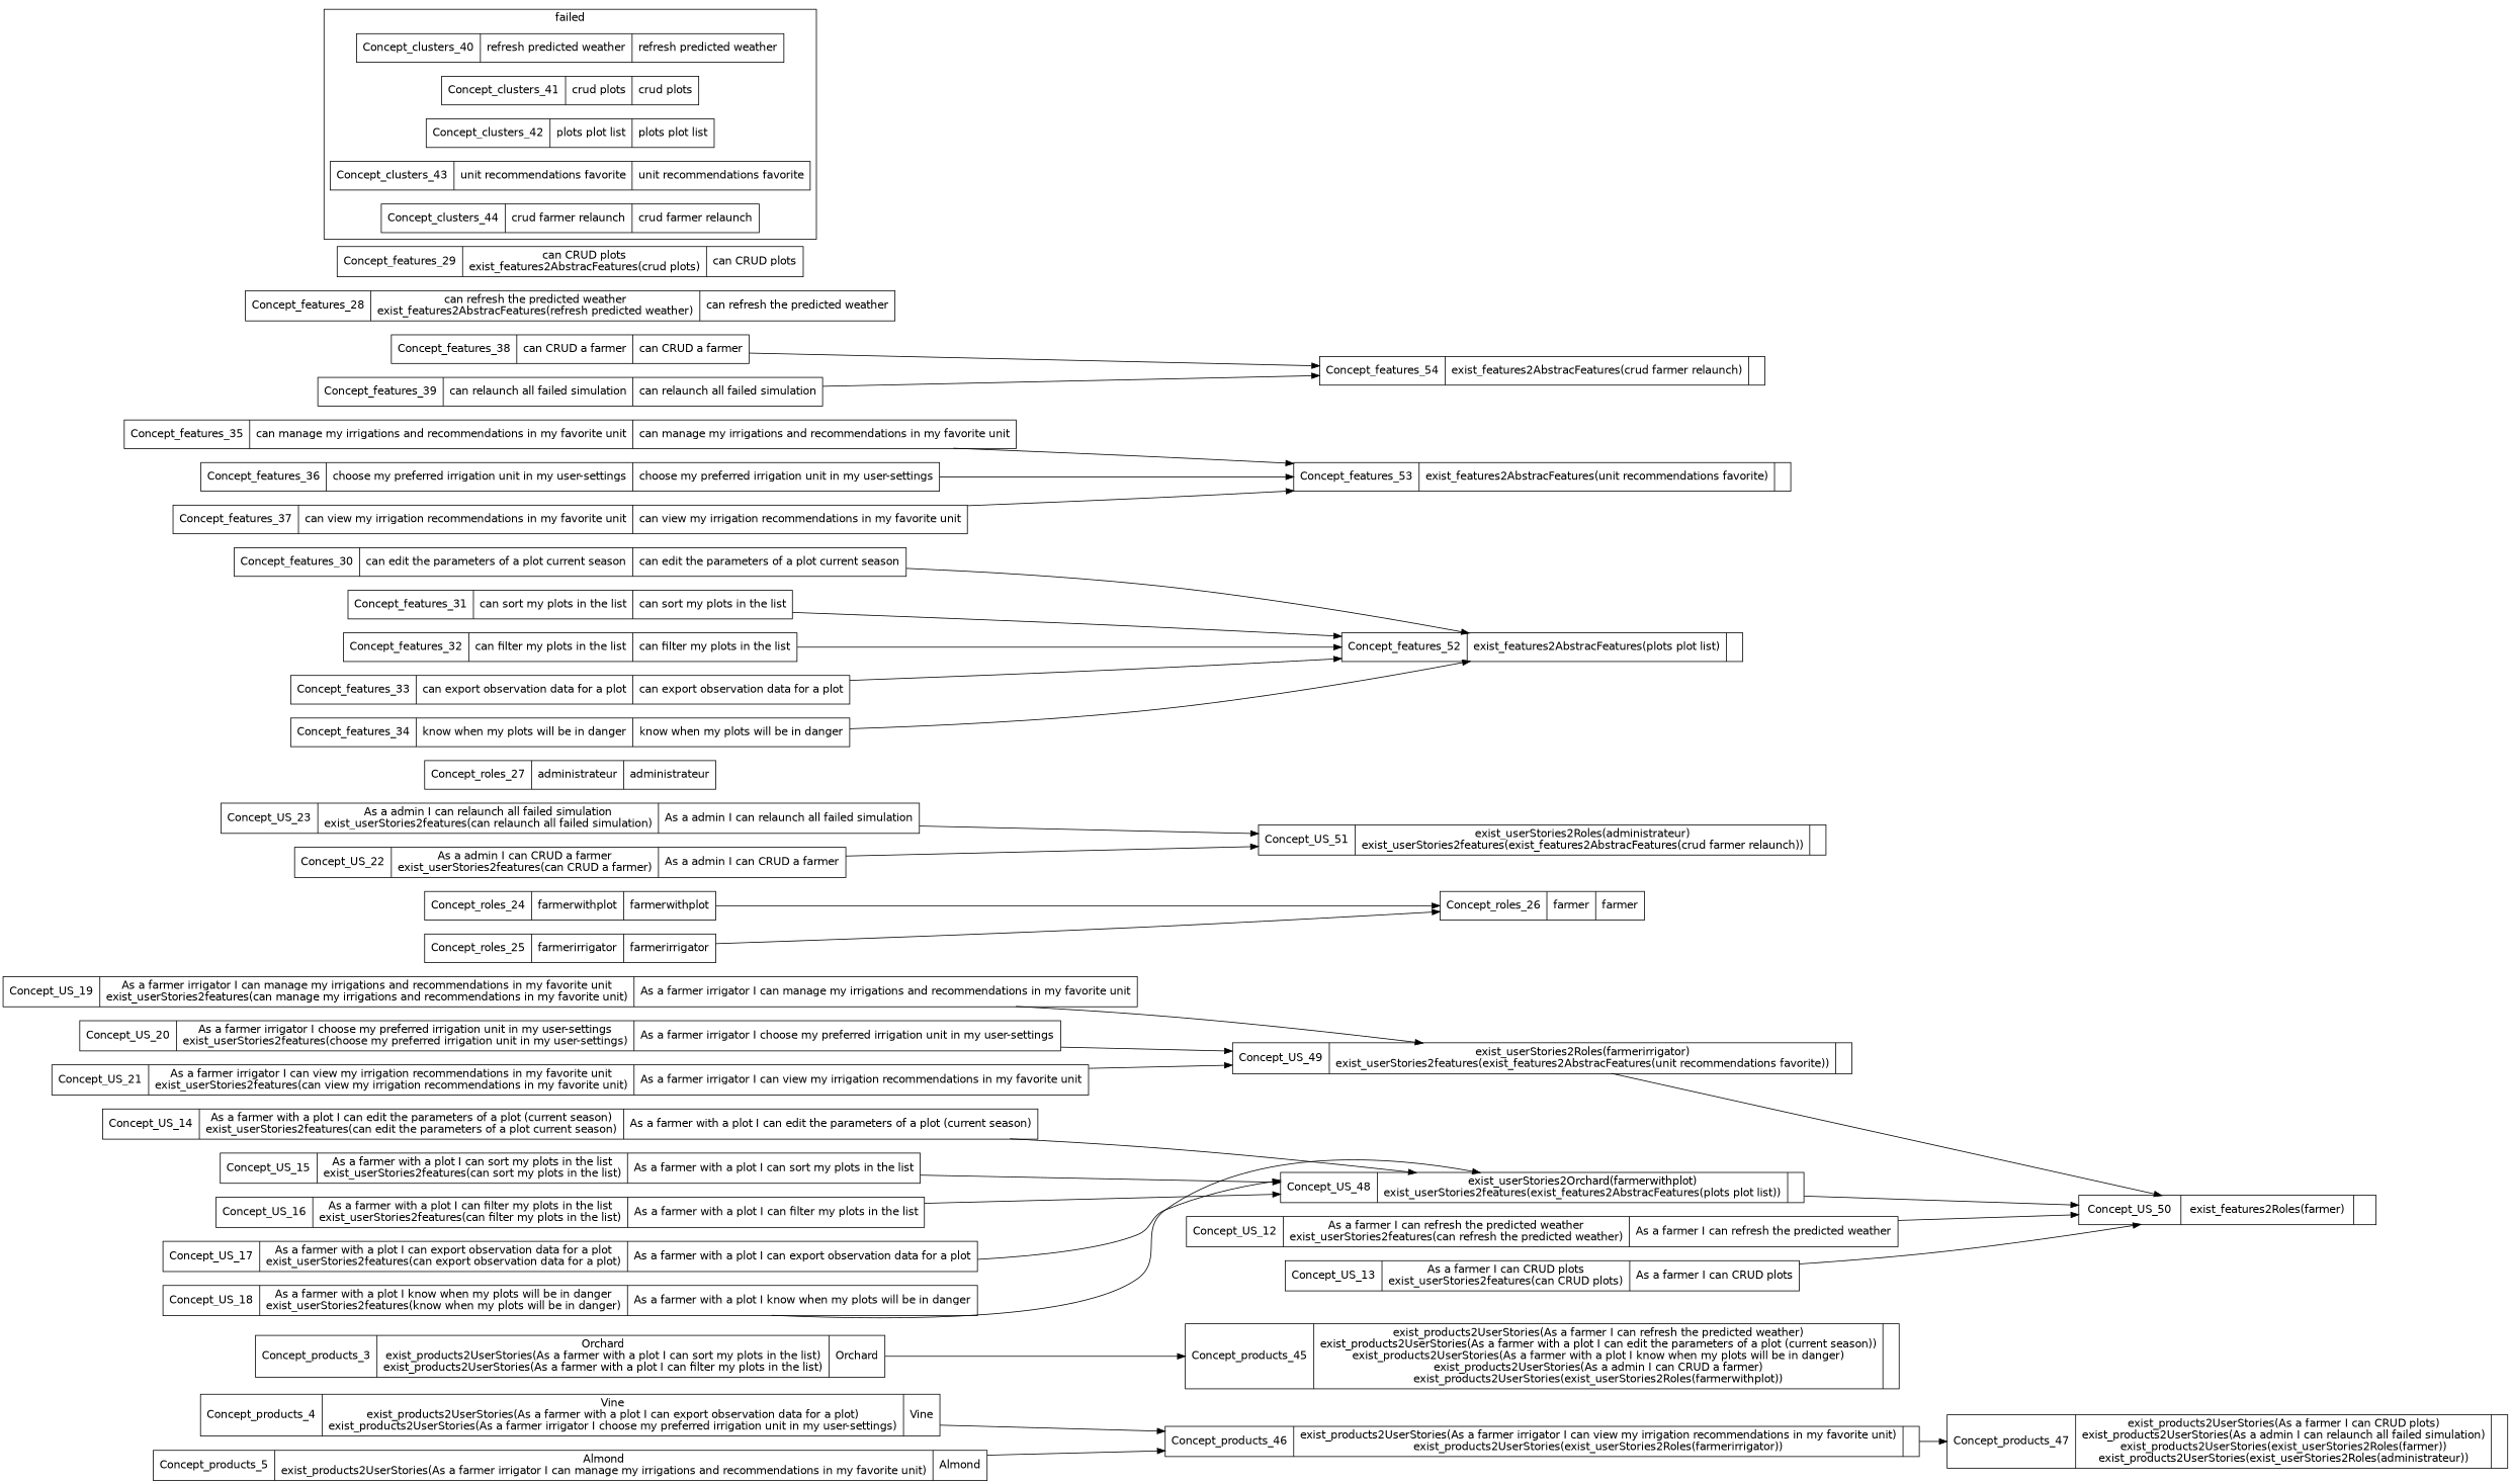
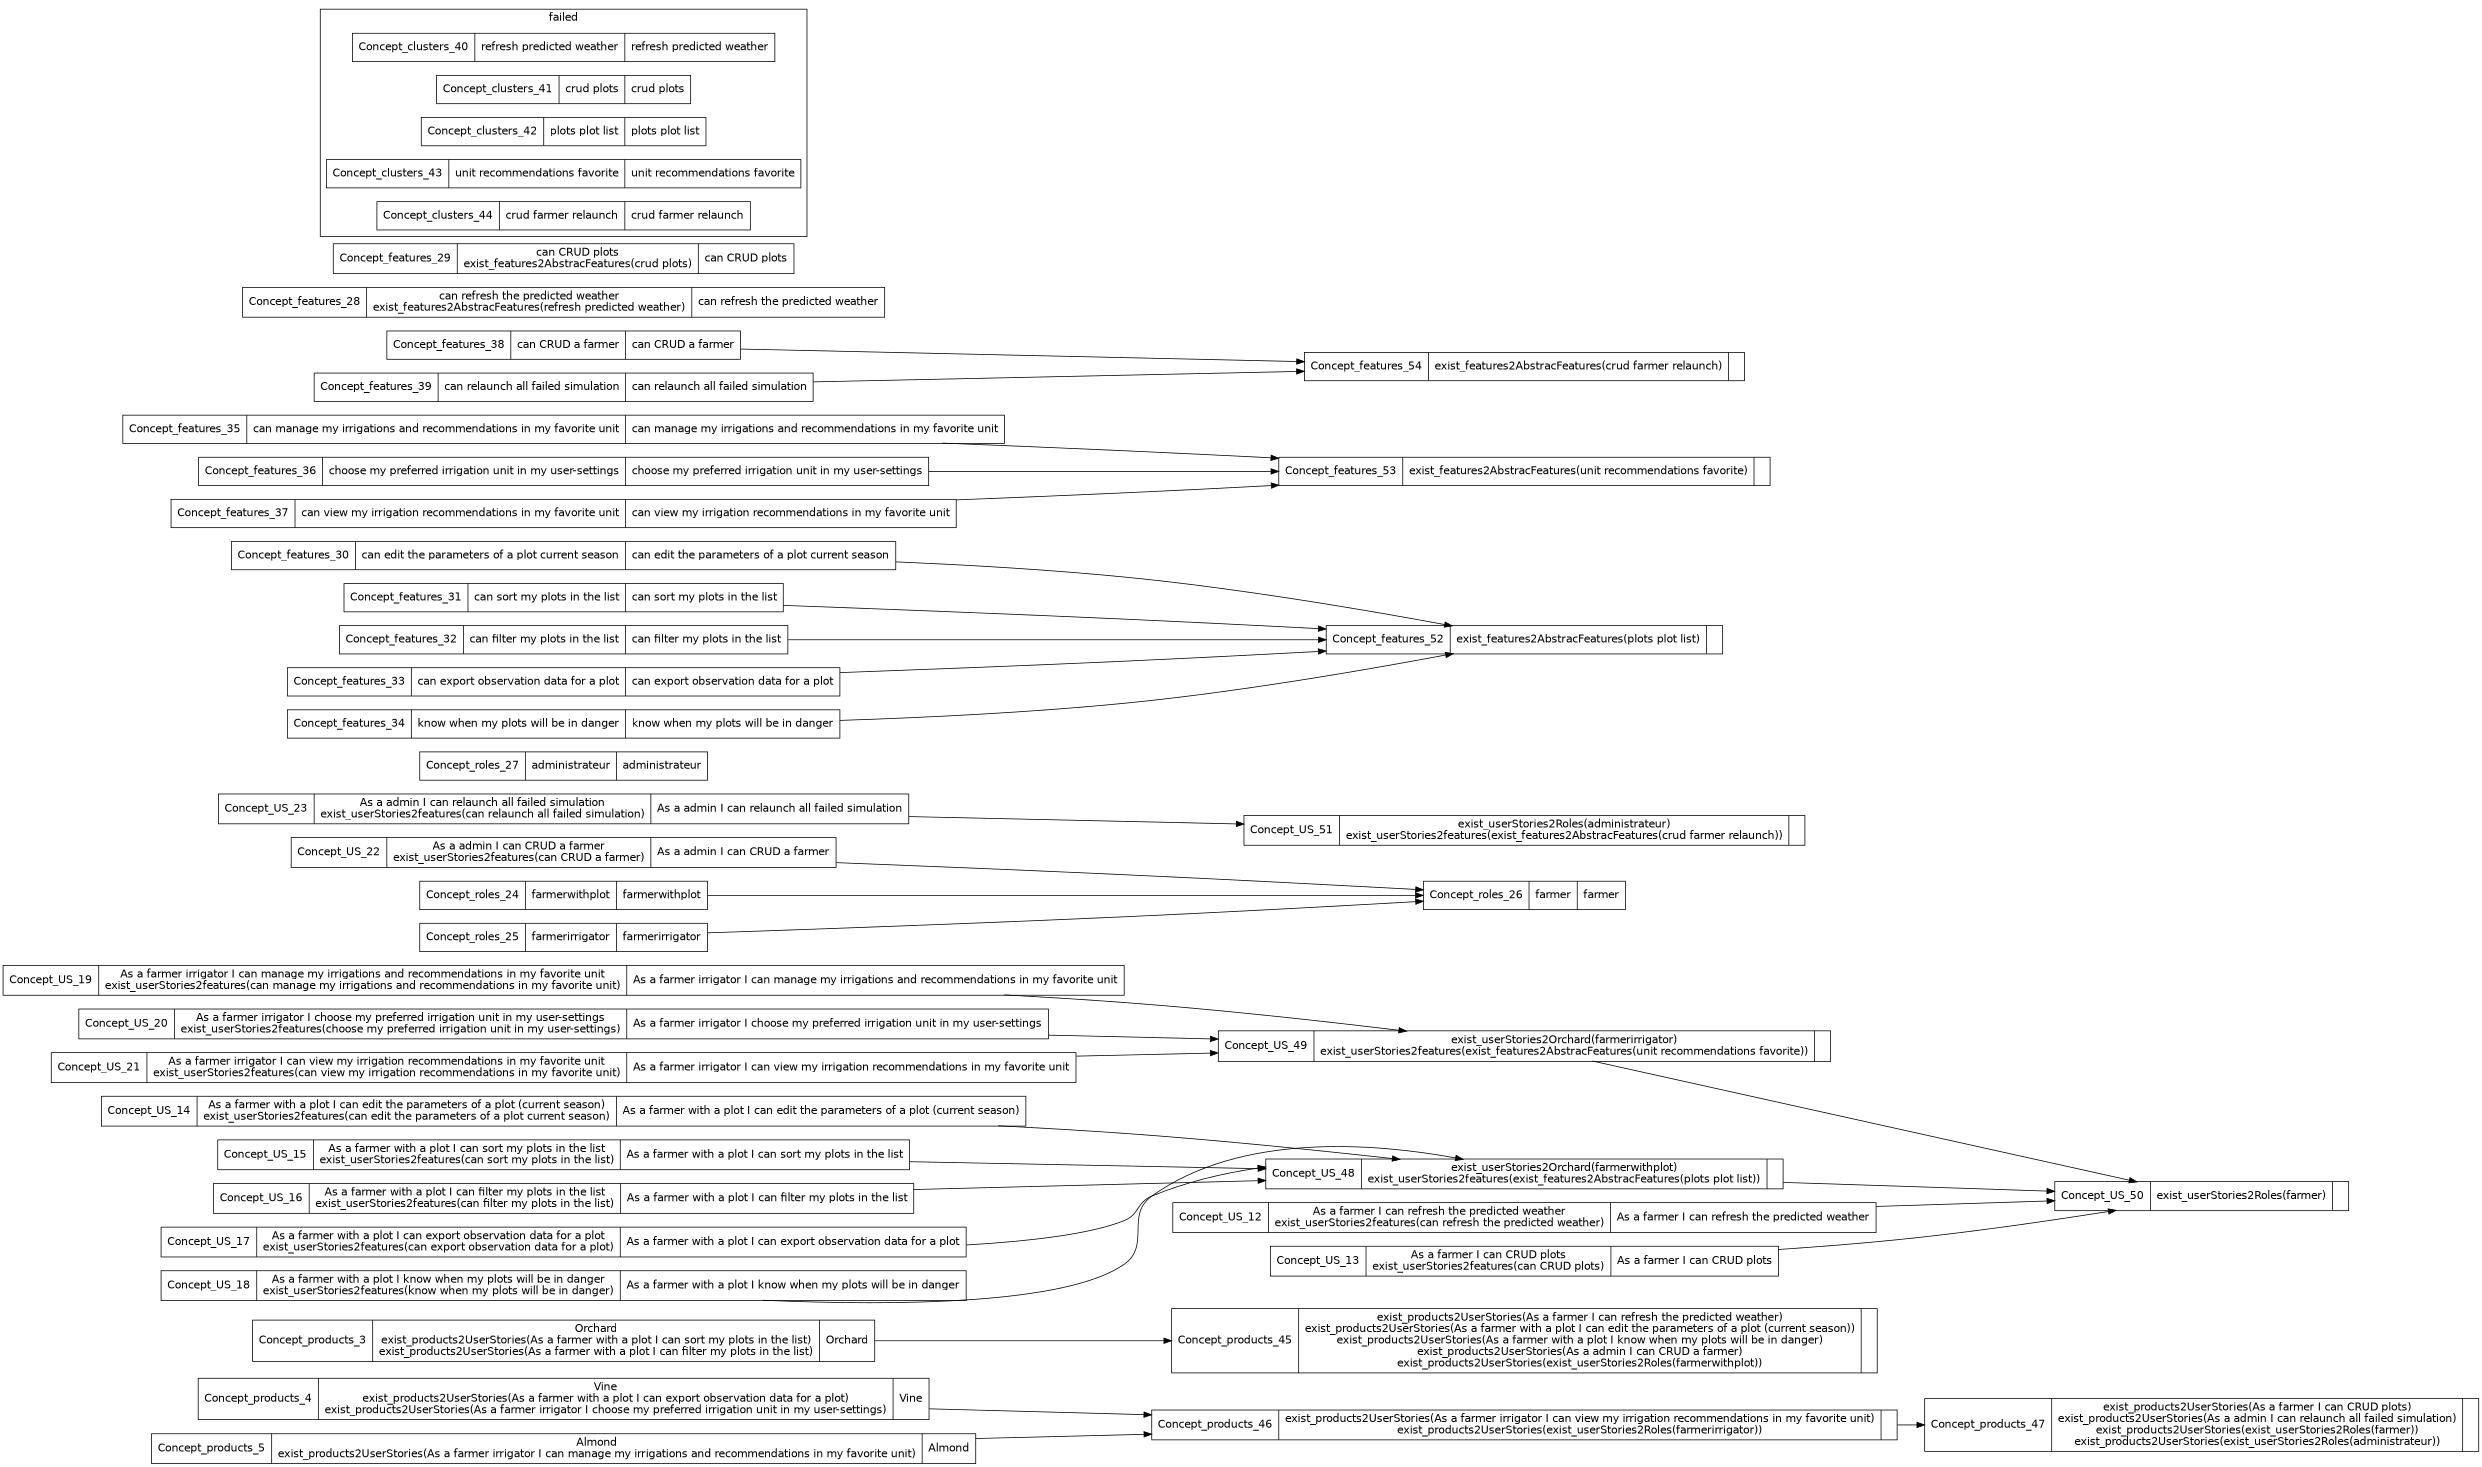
  digraph {
    fontname="DejaVu Sans"
    rankdir=LR
    node [fontname="DejaVu Sans" shape=record]
    edge [fontname="DejaVu Sans"]
    n1 [label="{Concept_products_4|Vine\nexist_products2UserStories(As a farmer with a plot I can export observation data for a plot)\nexist_products2UserStories(As a farmer irrigator I choose my preferred irrigation unit in my user-settings)\n|Vine\n}"]
    n2 [label="{Concept_products_45|exist_products2UserStories(As a farmer  I can refresh the predicted weather)\nexist_products2UserStories(As a farmer with a plot I can edit the parameters of a plot (current season))\nexist_products2UserStories(As a farmer with a plot I know when my plots will be in danger)\nexist_products2UserStories(As a admin I can CRUD a farmer)\nexist_products2UserStories(exist_userStories2Roles(farmerwithplot))\n|}"]
    n3 [label="{Concept_products_46|exist_products2UserStories(As a farmer irrigator I can view my irrigation recommendations in my favorite unit)\nexist_products2UserStories(exist_userStories2Roles(farmerirrigator))\n|}"]
    n4 [label="{Concept_products_3|Orchard\nexist_products2UserStories(As a farmer with a plot I can sort my plots in the list)\nexist_products2UserStories(As a farmer with a plot I can filter my plots in the list)\n|Orchard\n}"]
    n5 [label="{Concept_products_5|Almond\nexist_products2UserStories(As a farmer irrigator I can manage my irrigations and recommendations in my favorite unit)\n|Almond\n}"]
    n6 [label="{Concept_products_47|exist_products2UserStories(As a farmer I can CRUD plots)\nexist_products2UserStories(As a admin I can relaunch all failed simulation)\nexist_products2UserStories(exist_userStories2Roles(farmer))\nexist_products2UserStories(exist_userStories2Roles(administrateur))\n|}"]
    n7 [label="{Concept_US_14|As a farmer with a plot I can edit the parameters of a plot (current season)\nexist_userStories2features(can edit the parameters of a plot current season)\n|As a farmer with a plot I can edit the parameters of a plot (current season)\n}"]
    n8 [label="{Concept_US_48|exist_userStories2Orchard(farmerwithplot)\nexist_userStories2features(exist_features2AbstracFeatures(plots plot list))\n|}"]
    n9 [label="{Concept_US_15|As a farmer with a plot I can sort my plots in the list\nexist_userStories2features(can sort my plots in the list)\n|As a farmer with a plot I can sort my plots in the list\n}"]
    n10 [label="{Concept_US_16|As a farmer with a plot I can filter my plots in the list\nexist_userStories2features(can filter my plots in the list)\n|As a farmer with a plot I can filter my plots in the list\n}"]
    n11 [label="{Concept_US_17|As a farmer with a plot I can export observation data for a plot\nexist_userStories2features(can export observation data for a plot)\n|As a farmer with a plot I can export observation data for a plot\n}"]
    n12 [label="{Concept_US_18|As a farmer with a plot I know when my plots will be in danger\nexist_userStories2features(know when my plots will be in danger)\n|As a farmer with a plot I know when my plots will be in danger\n}"]
    n13 [label="{Concept_US_19|As a farmer irrigator I can manage my irrigations and recommendations in my favorite unit\nexist_userStories2features(can manage my irrigations and recommendations in my favorite unit)\n|As a farmer irrigator I can manage my irrigations and recommendations in my favorite unit\n}"]
-   n14 [label="{Concept_US_49|exist_userStories2Roles(farmerirrigator)\nexist_userStories2features(exist_features2AbstracFeatures(unit recommendations favorite))\n|}"]
+   n14 [label="{Concept_US_49|exist_userStories2Orchard(farmerirrigator)\nexist_userStories2features(exist_features2AbstracFeatures(unit recommendations favorite))\n|}"]
    n15 [label="{Concept_US_20|As a farmer irrigator I choose my preferred irrigation unit in my user-settings\nexist_userStories2features(choose my preferred irrigation unit in my user-settings)\n|As a farmer irrigator I choose my preferred irrigation unit in my user-settings\n}"]
    n16 [label="{Concept_US_21|As a farmer irrigator I can view my irrigation recommendations in my favorite unit\nexist_userStories2features(can view my irrigation recommendations in my favorite unit)\n|As a farmer irrigator I can view my irrigation recommendations in my favorite unit\n}"]
    n17 [label="{Concept_US_12|As a farmer  I can refresh the predicted weather\nexist_userStories2features(can refresh the predicted weather)\n|As a farmer  I can refresh the predicted weather\n}"]
-   n18 [label="{Concept_US_50|exist_features2Roles(farmer)\n|}"]
+   n18 [label="{Concept_US_50|exist_userStories2Roles(farmer)\n|}"]
    n19 [label="{Concept_US_13|As a farmer I can CRUD plots\nexist_userStories2features(can CRUD plots)\n|As a farmer I can CRUD plots\n}"]
    n20 [label="{Concept_US_22|As a admin I can CRUD a farmer\nexist_userStories2features(can CRUD a farmer)\n|As a admin I can CRUD a farmer\n}"]
    n21 [label="{Concept_US_51|exist_userStories2Roles(administrateur)\nexist_userStories2features(exist_features2AbstracFeatures(crud farmer relaunch))\n|}"]
    n22 [label="{Concept_US_23|As a admin I can relaunch all failed simulation\nexist_userStories2features(can relaunch all failed simulation)\n|As a admin I can relaunch all failed simulation\n}"]
    n23 [label="{Concept_roles_24|farmerwithplot\n|farmerwithplot\n}"]
    n24 [label="{Concept_roles_26|farmer\n|farmer\n}"]
    n25 [label="{Concept_roles_25|farmerirrigator\n|farmerirrigator\n}"]
    n26 [label="{Concept_roles_27|administrateur\n|administrateur\n}"]
    n27 [label="{Concept_features_30|can edit the parameters of a plot current season\n|can edit the parameters of a plot current season\n}"]
    n28 [label="{Concept_features_52|exist_features2AbstracFeatures(plots plot list)\n|}"]
    n29 [label="{Concept_features_31|can sort my plots in the list\n|can sort my plots in the list\n}"]
    n30 [label="{Concept_features_32|can filter my plots in the list\n|can filter my plots in the list\n}"]
    n31 [label="{Concept_features_33|can export observation data for a plot\n|can export observation data for a plot\n}"]
    n32 [label="{Concept_features_34|know when my plots will be in danger\n|know when my plots will be in danger\n}"]
    n33 [label="{Concept_features_35|can manage my irrigations and recommendations in my favorite unit\n|can manage my irrigations and recommendations in my favorite unit\n}"]
    n34 [label="{Concept_features_53|exist_features2AbstracFeatures(unit recommendations favorite)\n|}"]
    n35 [label="{Concept_features_36|choose my preferred irrigation unit in my user-settings\n|choose my preferred irrigation unit in my user-settings\n}"]
    n36 [label="{Concept_features_37|can view my irrigation recommendations in my favorite unit\n|can view my irrigation recommendations in my favorite unit\n}"]
    n37 [label="{Concept_features_38|can CRUD a farmer\n|can CRUD a farmer\n}"]
    n38 [label="{Concept_features_54|exist_features2AbstracFeatures(crud farmer relaunch)\n|}"]
    n39 [label="{Concept_features_39|can relaunch all failed simulation\n|can relaunch all failed simulation\n}"]
    n40 [label="{Concept_features_28|can refresh the predicted weather\nexist_features2AbstracFeatures(refresh predicted weather)\n|can refresh the predicted weather\n}"]
    n41 [label="{Concept_features_29|can CRUD plots\nexist_features2AbstracFeatures(crud plots)\n|can CRUD plots\n}"]
    n42 [label="{Concept_clusters_40|refresh predicted weather\n|refresh predicted weather\n}"]
    n43 [label="{Concept_clusters_41|crud plots\n|crud plots\n}"]
    n44 [label="{Concept_clusters_42|plots plot list\n|plots plot list\n}"]
    n45 [label="{Concept_clusters_43|unit recommendations favorite\n|unit recommendations favorite\n}"]
    n46 [label="{Concept_clusters_44|crud farmer relaunch\n|crud farmer relaunch\n}"]
    subgraph sub_1 {
      label=products
      n1
      n2
      n3
      n4
      n5
      n6
    }
    subgraph sub_2 {
      label=US
      n7
      n8
      n9
      n10
      n11
      n12
      n13
      n14
      n15
      n16
      n17
      n18
      n19
      n20
      n21
      n22
    }
    subgraph sub_3 {
      label=roles
      n23
      n24
      n25
      n26
    }
    subgraph sub_4 {
      label=features
      n27
      n28
      n29
      n30
      n31
      n32
      n33
      n34
      n35
      n36
      n37
      n38
      n39
      n40
      n41
    }
    subgraph cluster_5 {
      label=failed
      n42
      n43
      n44
      n45
      n46
    }
    n1 -> n3
    n3 -> n6
    n4 -> n2
    n5 -> n3
    n7 -> n8
    n8 -> n18
    n9 -> n8
    n10 -> n8
    n11 -> n8
    n12 -> n8
    n13 -> n14
    n14 -> n18
    n15 -> n14
    n16 -> n14
    n17 -> n18
    n19 -> n18
-   n20 -> n21
+   n20 -> n24
    n22 -> n21
    n23 -> n24
    n25 -> n24
    n27 -> n28
    n29 -> n28
    n30 -> n28
    n31 -> n28
    n32 -> n28
    n33 -> n34
    n35 -> n34
    n36 -> n34
    n37 -> n38
    n39 -> n38
  }
